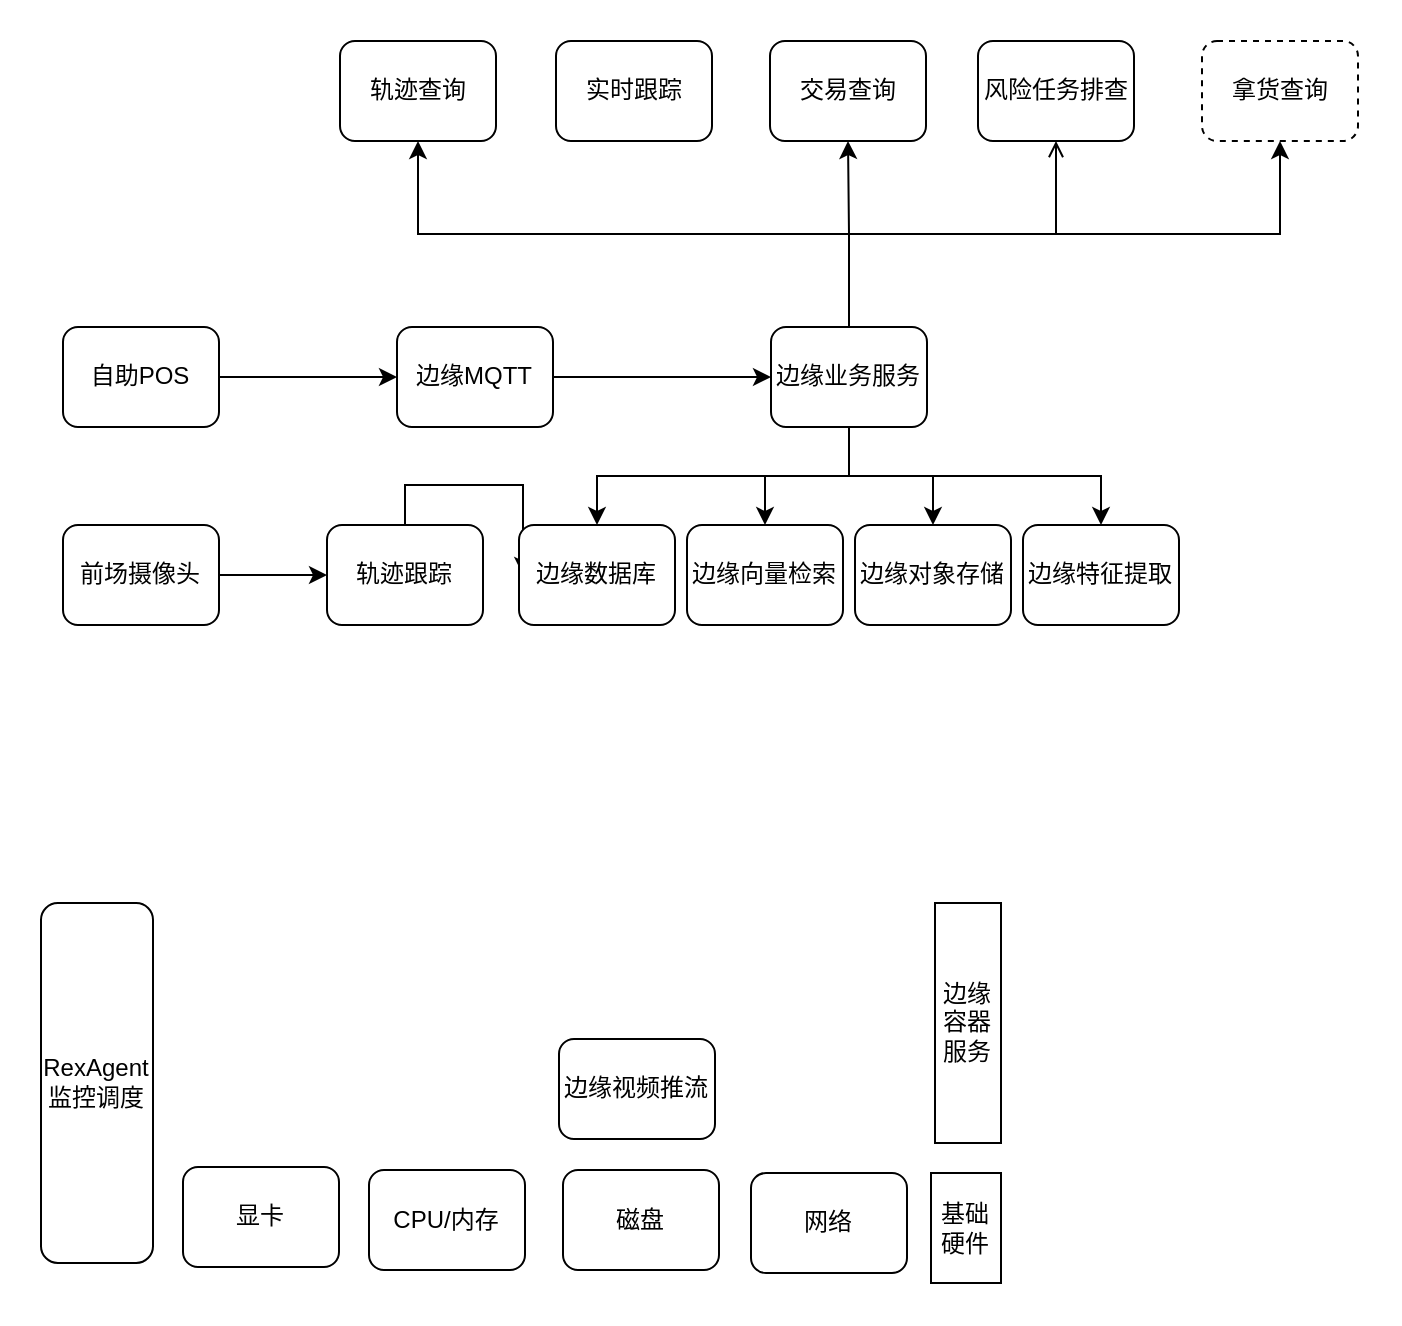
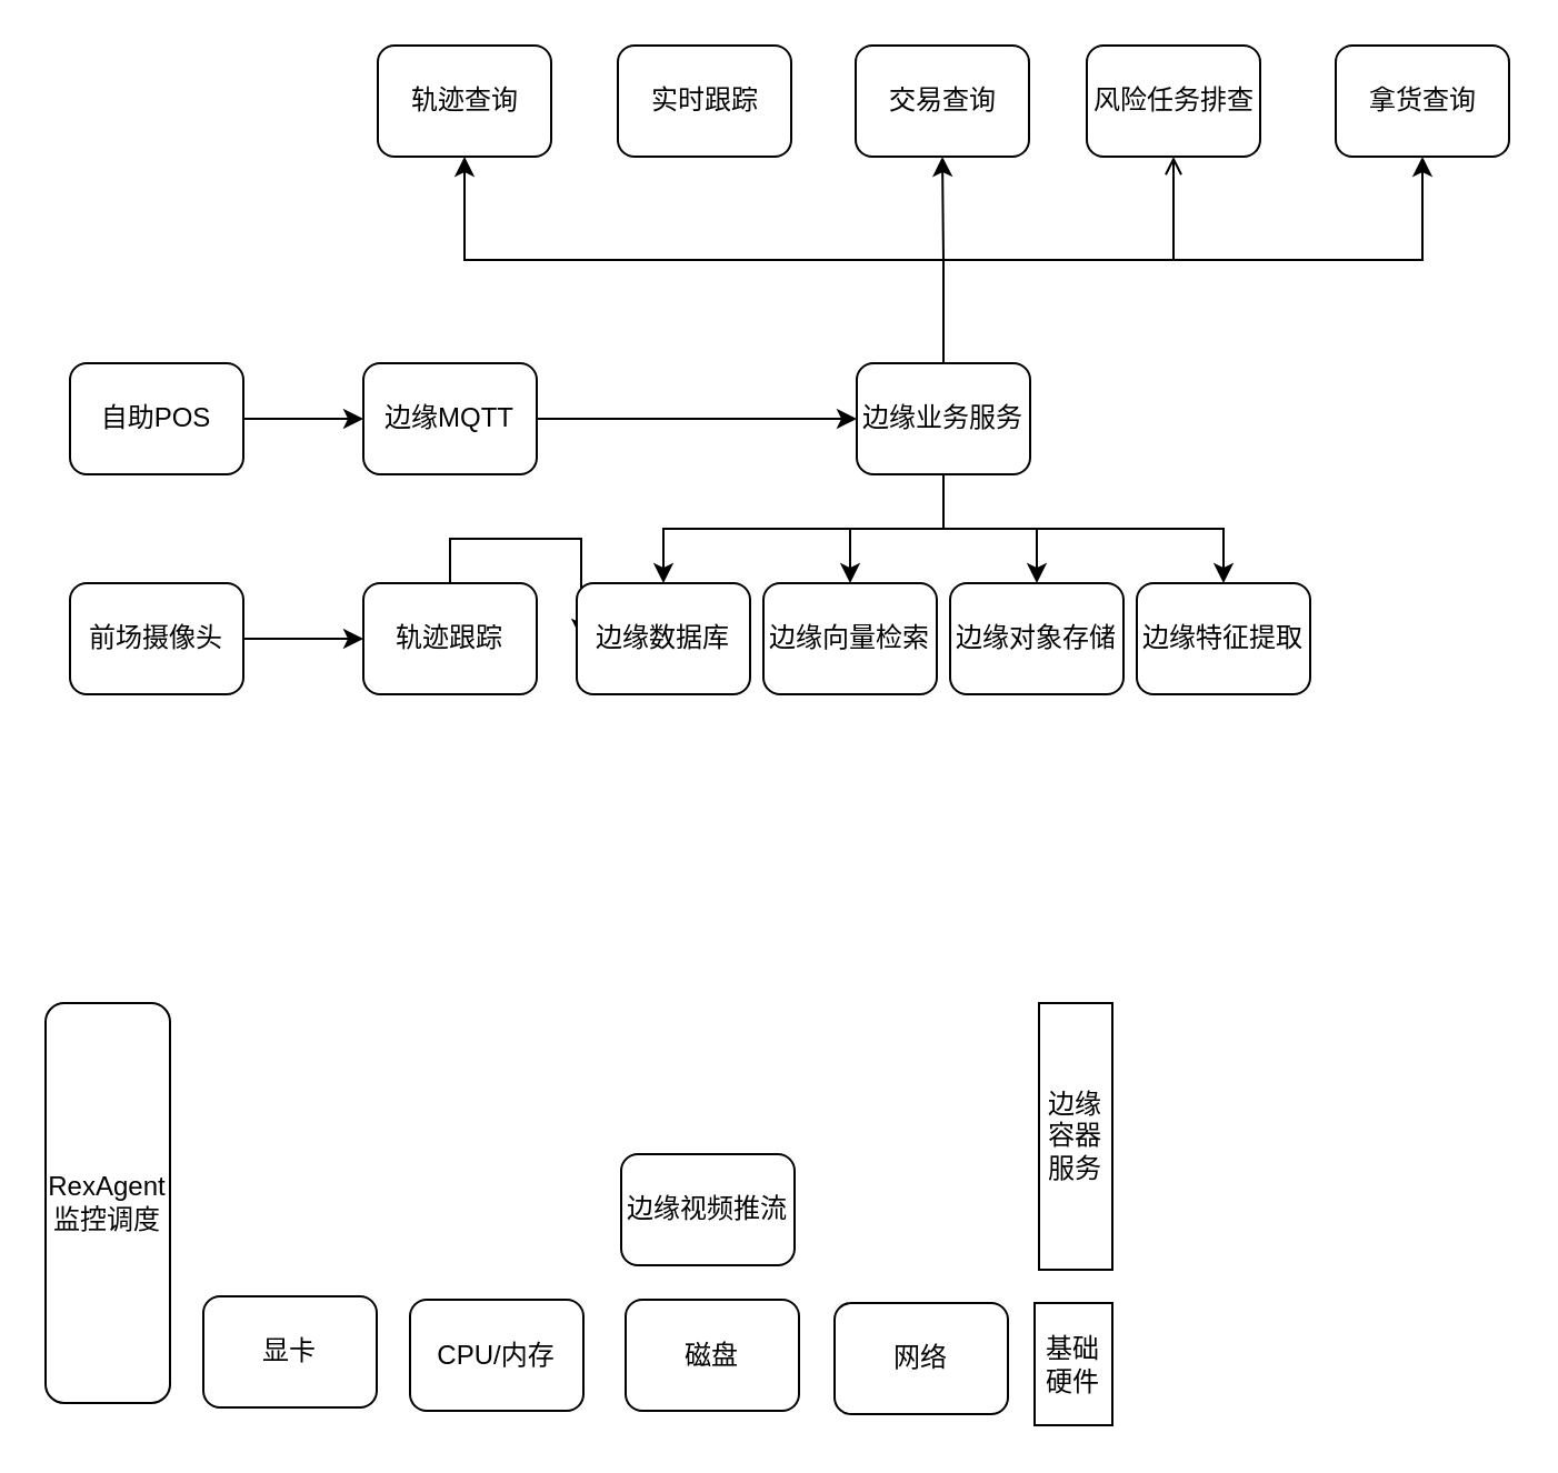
  <mxCell id="0" />
  <mxCell id="1" parent="0" />
  <mxCell id="2" style="edgeStyle=orthogonalEdgeStyle;rounded=0;orthogonalLoop=1;jettySize=auto;html=1;exitX=0.5;exitY=0;exitDx=0;exitDy=0;" edge="1" parent="1" source="3" target="6"><mxGeometry relative="1" as="geometry" /></mxCell>
  <mxCell id="3" value="轨迹跟踪" style="rounded=1;whiteSpace=wrap;html=1;" vertex="1" parent="1"><mxGeometry x="163" y="262" width="78" height="50" as="geometry" /></mxCell>
  <mxCell id="4" style="edgeStyle=orthogonalEdgeStyle;rounded=0;orthogonalLoop=1;jettySize=auto;html=1;" edge="1" parent="1" source="5" target="18"><mxGeometry relative="1" as="geometry" /></mxCell>
- <mxCell id="5" value="边缘MQTT" style="rounded=1;whiteSpace=wrap;html=1;" vertex="1" parent="1"><mxGeometry x="198" y="163" width="78" height="50" as="geometry" /></mxCell>
+ <mxCell id="5" value="边缘MQTT" style="rounded=1;whiteSpace=wrap;html=1;" vertex="1" parent="1"><mxGeometry x="163" y="163" width="78" height="50" as="geometry" /></mxCell>
  <mxCell id="6" value="边缘数据库" style="rounded=1;whiteSpace=wrap;html=1;" vertex="1" parent="1"><mxGeometry x="259" y="262" width="78" height="50" as="geometry" /></mxCell>
  <mxCell id="7" value="边缘向量检索" style="rounded=1;whiteSpace=wrap;html=1;" vertex="1" parent="1"><mxGeometry x="343" y="262" width="78" height="50" as="geometry" /></mxCell>
  <mxCell id="8" value="边缘对象存储" style="rounded=1;whiteSpace=wrap;html=1;" vertex="1" parent="1"><mxGeometry x="427" y="262" width="78" height="50" as="geometry" /></mxCell>
  <mxCell id="9" value="边缘视频推流" style="rounded=1;whiteSpace=wrap;html=1;" vertex="1" parent="1"><mxGeometry x="279" y="519" width="78" height="50" as="geometry" /></mxCell>
  <mxCell id="10" style="edgeStyle=orthogonalEdgeStyle;rounded=0;orthogonalLoop=1;jettySize=auto;html=1;exitX=0.5;exitY=1;exitDx=0;exitDy=0;" edge="1" parent="1" source="18" target="6"><mxGeometry relative="1" as="geometry" /></mxCell>
  <mxCell id="11" style="edgeStyle=orthogonalEdgeStyle;rounded=0;orthogonalLoop=1;jettySize=auto;html=1;exitX=0.5;exitY=1;exitDx=0;exitDy=0;entryX=0.5;entryY=0;entryDx=0;entryDy=0;" edge="1" parent="1" source="18" target="7"><mxGeometry relative="1" as="geometry" /></mxCell>
  <mxCell id="12" style="edgeStyle=orthogonalEdgeStyle;rounded=0;orthogonalLoop=1;jettySize=auto;html=1;exitX=0.5;exitY=1;exitDx=0;exitDy=0;entryX=0.5;entryY=0;entryDx=0;entryDy=0;" edge="1" parent="1" source="18" target="8"><mxGeometry relative="1" as="geometry" /></mxCell>
  <mxCell id="13" style="edgeStyle=orthogonalEdgeStyle;rounded=0;orthogonalLoop=1;jettySize=auto;html=1;exitX=0.5;exitY=1;exitDx=0;exitDy=0;" edge="1" parent="1" source="18" target="19"><mxGeometry relative="1" as="geometry" /></mxCell>
  <mxCell id="14" style="edgeStyle=orthogonalEdgeStyle;rounded=0;orthogonalLoop=1;jettySize=auto;html=1;exitX=0.5;exitY=0;exitDx=0;exitDy=0;" edge="1" parent="1" source="18" target="29"><mxGeometry relative="1" as="geometry" /></mxCell>
  <mxCell id="15" style="edgeStyle=orthogonalEdgeStyle;rounded=0;orthogonalLoop=1;jettySize=auto;html=1;exitX=0.5;exitY=0;exitDx=0;exitDy=0;" edge="1" parent="1" source="18" target="31"><mxGeometry relative="1" as="geometry" /></mxCell>
  <mxCell id="16" style="edgeStyle=orthogonalEdgeStyle;rounded=0;orthogonalLoop=1;jettySize=auto;html=1;exitX=0.5;exitY=0;exitDx=0;exitDy=0;entryX=0.5;entryY=1;entryDx=0;entryDy=0;endArrow=open;" edge="1" parent="1" source="18" target="32"><mxGeometry relative="1" as="geometry" /></mxCell>
  <mxCell id="17" style="edgeStyle=orthogonalEdgeStyle;rounded=0;orthogonalLoop=1;jettySize=auto;html=1;exitX=0.5;exitY=0;exitDx=0;exitDy=0;entryX=0.5;entryY=1;entryDx=0;entryDy=0;" edge="1" parent="1" source="18" target="33"><mxGeometry relative="1" as="geometry" /></mxCell>
  <mxCell id="18" value="边缘业务服务" style="rounded=1;whiteSpace=wrap;html=1;" vertex="1" parent="1"><mxGeometry x="385" y="163" width="78" height="50" as="geometry" /></mxCell>
  <mxCell id="19" value="边缘特征提取" style="rounded=1;whiteSpace=wrap;html=1;" vertex="1" parent="1"><mxGeometry x="511" y="262" width="78" height="50" as="geometry" /></mxCell>
  <mxCell id="20" value="边缘容器&lt;br&gt;服务" style="rounded=0;whiteSpace=wrap;html=1;" vertex="1" parent="1"><mxGeometry x="467" y="451" width="33" height="120" as="geometry" /></mxCell>
  <mxCell id="21" value="RexAgent监控调度" style="rounded=1;whiteSpace=wrap;html=1;" vertex="1" parent="1"><mxGeometry x="20" y="451" width="56" height="180" as="geometry" /></mxCell>
  <mxCell id="22" value="基础硬件" style="rounded=0;whiteSpace=wrap;html=1;" vertex="1" parent="1"><mxGeometry x="465" y="586" width="35" height="55" as="geometry" /></mxCell>
  <mxCell id="23" value="显卡" style="rounded=1;whiteSpace=wrap;html=1;" vertex="1" parent="1"><mxGeometry x="91" y="583" width="78" height="50" as="geometry" /></mxCell>
  <mxCell id="24" value="CPU/内存" style="rounded=1;whiteSpace=wrap;html=1;" vertex="1" parent="1"><mxGeometry x="184" y="584.5" width="78" height="50" as="geometry" /></mxCell>
  <mxCell id="25" value="磁盘" style="rounded=1;whiteSpace=wrap;html=1;" vertex="1" parent="1"><mxGeometry x="281" y="584.5" width="78" height="50" as="geometry" /></mxCell>
  <mxCell id="26" value="网络" style="rounded=1;whiteSpace=wrap;html=1;" vertex="1" parent="1"><mxGeometry x="375" y="586" width="78" height="50" as="geometry" /></mxCell>
  <mxCell id="27" style="edgeStyle=orthogonalEdgeStyle;rounded=0;orthogonalLoop=1;jettySize=auto;html=1;" edge="1" parent="1" source="28" target="5"><mxGeometry relative="1" as="geometry" /></mxCell>
  <mxCell id="28" value="自助POS" style="rounded=1;whiteSpace=wrap;html=1;" vertex="1" parent="1"><mxGeometry x="31" y="163" width="78" height="50" as="geometry" /></mxCell>
  <mxCell id="29" value="轨迹查询" style="rounded=1;whiteSpace=wrap;html=1;" vertex="1" parent="1"><mxGeometry x="169.5" y="20" width="78" height="50" as="geometry" /></mxCell>
  <mxCell id="30" value="实时跟踪" style="rounded=1;whiteSpace=wrap;html=1;" vertex="1" parent="1"><mxGeometry x="277.5" y="20" width="78" height="50" as="geometry" /></mxCell>
  <mxCell id="31" value="交易查询" style="rounded=1;whiteSpace=wrap;html=1;" vertex="1" parent="1"><mxGeometry x="384.5" y="20" width="78" height="50" as="geometry" /></mxCell>
  <mxCell id="32" value="风险任务排查" style="rounded=1;whiteSpace=wrap;html=1;" vertex="1" parent="1"><mxGeometry x="488.5" y="20" width="78" height="50" as="geometry" /></mxCell>
- <mxCell id="33" value="拿货查询" style="rounded=1;whiteSpace=wrap;html=1;dashed=1;" vertex="1" parent="1"><mxGeometry x="600.5" y="20" width="78" height="50" as="geometry" /></mxCell>
+ <mxCell id="33" value="拿货查询" style="rounded=1;whiteSpace=wrap;html=1;" vertex="1" parent="1"><mxGeometry x="600.5" y="20" width="78" height="50" as="geometry" /></mxCell>
  <mxCell id="34" value="" style="edgeStyle=orthogonalEdgeStyle;rounded=0;orthogonalLoop=1;jettySize=auto;html=1;" edge="1" parent="1" source="35" target="3"><mxGeometry relative="1" as="geometry" /></mxCell>
  <mxCell id="35" value="前场摄像头" style="rounded=1;whiteSpace=wrap;html=1;" vertex="1" parent="1"><mxGeometry x="31" y="262" width="78" height="50" as="geometry" /></mxCell>
